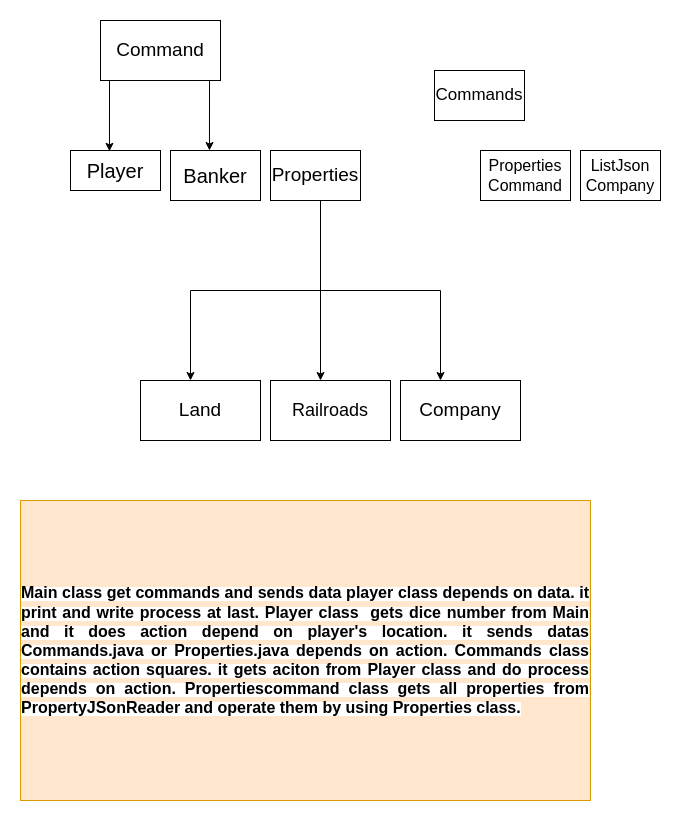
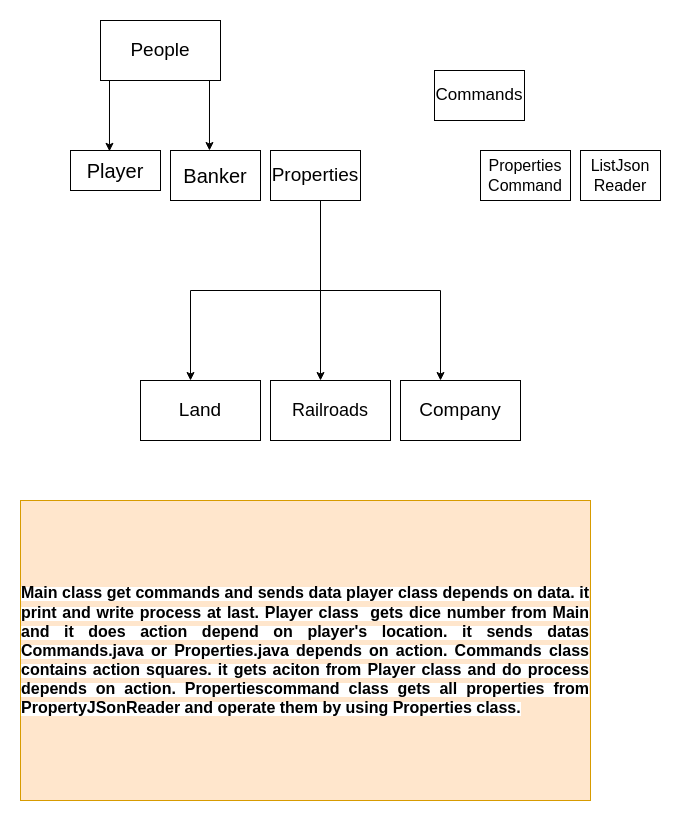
  <mxCell id="0" />
  <mxCell id="1" parent="0" />
  <mxCell id="2" value="&lt;font style=&quot;font-size: 20px&quot;&gt;Player&lt;/font&gt;" style="rounded=0;whiteSpace=wrap;html=1;" vertex="1" parent="1"><mxGeometry x="70" y="150" width="90" height="40" as="geometry" /></mxCell>
  <mxCell id="3" value="&lt;font style=&quot;font-size: 20px&quot;&gt;Banker&lt;/font&gt;" style="rounded=0;whiteSpace=wrap;html=1;" vertex="1" parent="1"><mxGeometry x="170" y="150" width="90" height="50" as="geometry" /></mxCell>
  <mxCell id="4" value="&lt;font style=&quot;font-size: 19px&quot;&gt;Properties&lt;/font&gt;" style="rounded=0;whiteSpace=wrap;html=1;" vertex="1" parent="1"><mxGeometry x="270" y="150" width="90" height="50" as="geometry" /></mxCell>
  <mxCell id="5" value="&lt;font style=&quot;font-size: 17px&quot;&gt;Commands&lt;/font&gt;" style="rounded=0;whiteSpace=wrap;html=1;" vertex="1" parent="1"><mxGeometry x="434" y="70" width="90" height="50" as="geometry" /></mxCell>
  <mxCell id="6" value="&lt;font style=&quot;font-size: 16px&quot;&gt;Properties&lt;br&gt;Command&lt;/font&gt;" style="rounded=0;whiteSpace=wrap;html=1;" vertex="1" parent="1"><mxGeometry x="480" y="150" width="90" height="50" as="geometry" /></mxCell>
- <mxCell id="7" value="&lt;font style=&quot;font-size: 16px&quot;&gt;ListJson&lt;br&gt;Company&lt;/font&gt;" style="rounded=0;whiteSpace=wrap;html=1;" vertex="1" parent="1"><mxGeometry x="580" y="150" width="80" height="50" as="geometry" /></mxCell>
+ <mxCell id="7" value="&lt;font style=&quot;font-size: 16px&quot;&gt;ListJson&lt;br&gt;Reader&lt;/font&gt;" style="rounded=0;whiteSpace=wrap;html=1;" vertex="1" parent="1"><mxGeometry x="580" y="150" width="80" height="50" as="geometry" /></mxCell>
  <mxCell id="8" value="" style="endArrow=none;html=1;rounded=0;fontFamily=Helvetica;fontSize=16;" edge="1" parent="1"><mxGeometry width="50" height="50" relative="1" as="geometry"><mxPoint x="190" y="290" as="sourcePoint" /><mxPoint x="320" y="290" as="targetPoint" /></mxGeometry></mxCell>
  <mxCell id="9" value="" style="endArrow=none;html=1;rounded=0;fontFamily=Helvetica;fontSize=16;" edge="1" parent="1"><mxGeometry width="50" height="50" relative="1" as="geometry"><mxPoint x="320" y="290" as="sourcePoint" /><mxPoint x="440" y="290" as="targetPoint" /></mxGeometry></mxCell>
  <mxCell id="10" value="" style="endArrow=classic;html=1;rounded=0;fontFamily=Helvetica;fontSize=16;" edge="1" parent="1"><mxGeometry width="50" height="50" relative="1" as="geometry"><mxPoint x="190" y="290" as="sourcePoint" /><mxPoint x="190" y="380" as="targetPoint" /></mxGeometry></mxCell>
  <mxCell id="11" value="" style="endArrow=classic;html=1;rounded=0;fontFamily=Helvetica;fontSize=16;exitX=0.5;exitY=1;exitDx=0;exitDy=0;" edge="1" parent="1"><mxGeometry width="50" height="50" relative="1" as="geometry"><mxPoint x="320" y="200" as="sourcePoint" /><mxPoint x="320" y="380" as="targetPoint" /></mxGeometry></mxCell>
  <mxCell id="12" value="" style="endArrow=classic;html=1;rounded=0;fontFamily=Helvetica;fontSize=16;" edge="1" parent="1"><mxGeometry width="50" height="50" relative="1" as="geometry"><mxPoint x="440" y="290" as="sourcePoint" /><mxPoint x="440" y="380" as="targetPoint" /></mxGeometry></mxCell>
  <mxCell id="13" value="&lt;font style=&quot;font-size: 19px&quot;&gt;Land&lt;/font&gt;" style="rounded=0;whiteSpace=wrap;html=1;labelBackgroundColor=#FFFFFF;fontFamily=Helvetica;fontSize=16;" vertex="1" parent="1"><mxGeometry x="140" y="380" width="120" height="60" as="geometry" /></mxCell>
  <mxCell id="14" value="&lt;font style=&quot;font-size: 19px&quot;&gt;Company&lt;/font&gt;" style="rounded=0;whiteSpace=wrap;html=1;labelBackgroundColor=#FFFFFF;fontFamily=Helvetica;fontSize=16;" vertex="1" parent="1"><mxGeometry x="400" y="380" width="120" height="60" as="geometry" /></mxCell>
  <mxCell id="15" value="&lt;font style=&quot;font-size: 18px&quot;&gt;Railroads&lt;/font&gt;" style="rounded=0;whiteSpace=wrap;html=1;labelBackgroundColor=#FFFFFF;fontFamily=Helvetica;fontSize=16;" vertex="1" parent="1"><mxGeometry x="270" y="380" width="120" height="60" as="geometry" /></mxCell>
  <mxCell id="16" value="" style="endArrow=classic;html=1;rounded=0;fontFamily=Helvetica;fontSize=19;entryX=0.433;entryY=0.02;entryDx=0;entryDy=0;entryPerimeter=0;" edge="1" parent="1" target="2"><mxGeometry width="50" height="50" relative="1" as="geometry"><mxPoint x="109" y="80" as="sourcePoint" /><mxPoint x="140" y="90" as="targetPoint" /></mxGeometry></mxCell>
  <mxCell id="17" value="" style="endArrow=classic;html=1;rounded=0;fontFamily=Helvetica;fontSize=19;entryX=0.433;entryY=0;entryDx=0;entryDy=0;entryPerimeter=0;" edge="1" parent="1" target="3"><mxGeometry width="50" height="50" relative="1" as="geometry"><mxPoint x="209" y="80" as="sourcePoint" /><mxPoint x="370" y="150" as="targetPoint" /></mxGeometry></mxCell>
  <mxCell id="18" value="" style="endArrow=none;html=1;rounded=0;fontFamily=Helvetica;fontSize=19;" edge="1" parent="1"><mxGeometry width="50" height="50" relative="1" as="geometry"><mxPoint x="110" y="80" as="sourcePoint" /><mxPoint x="210" y="80" as="targetPoint" /></mxGeometry></mxCell>
- <mxCell id="19" value="Command" style="rounded=0;whiteSpace=wrap;html=1;labelBackgroundColor=#FFFFFF;fontFamily=Helvetica;fontSize=19;" vertex="1" parent="1"><mxGeometry x="100" y="20" width="120" height="60" as="geometry" /></mxCell>
+ <mxCell id="19" value="People" style="rounded=0;whiteSpace=wrap;html=1;labelBackgroundColor=#FFFFFF;fontFamily=Helvetica;fontSize=19;" vertex="1" parent="1"><mxGeometry x="100" y="20" width="120" height="60" as="geometry" /></mxCell>
  <mxCell id="20" value="&lt;div style=&quot;text-align: justify&quot;&gt;&lt;b style=&quot;background-color: rgb(255 , 255 , 255)&quot;&gt;&lt;font style=&quot;font-size: 16px&quot;&gt;Main class get commands and sends data player class depends on data. it print and write process at last. Player class&amp;nbsp; gets dice number from Main and it does action depend on player's location. it sends datas Commands.java or Properties.java depends on action. Commands class contains action squares. it gets aciton from Player class and do process depends on action. Propertiescommand class gets all properties from PropertyJSonReader and operate them by using Properties class.&lt;/font&gt;&lt;/b&gt;&lt;/div&gt;&lt;div style=&quot;text-align: justify&quot;&gt;&lt;/div&gt;" style="rounded=0;whiteSpace=wrap;html=1;align=center;fillColor=#ffe6cc;strokeColor=#d79b00;" vertex="1" parent="1"><mxGeometry x="20" y="500" width="570" height="300" as="geometry" /></mxCell>
